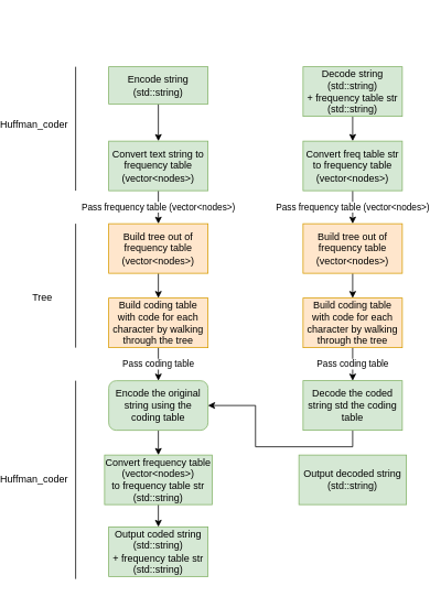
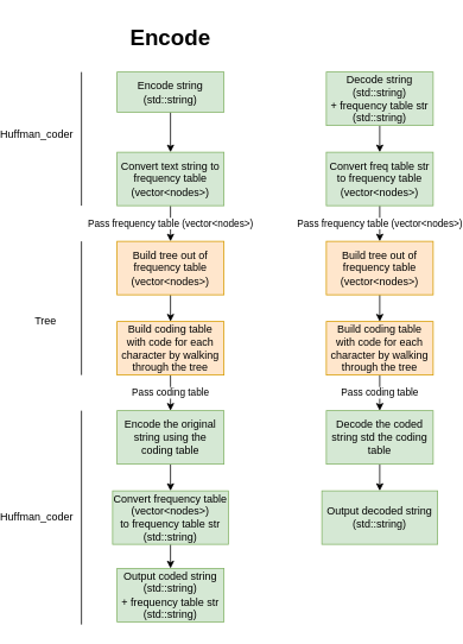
  <mxCell id="0" />
  <mxCell id="1" parent="0" />
  <mxCell id="2" style="edgeStyle=orthogonalEdgeStyle;rounded=0;orthogonalLoop=1;jettySize=auto;html=1;exitX=0.5;exitY=1;exitDx=0;exitDy=0;entryX=0.5;entryY=0;entryDx=0;entryDy=0;" parent="1" source="3" target="5" edge="1"><mxGeometry relative="1" as="geometry" /></mxCell>
  <mxCell id="3" value="Encode string (std::string)" style="rounded=0;whiteSpace=wrap;html=1;fillColor=#d5e8d4;strokeColor=#82b366;" parent="1" vertex="1"><mxGeometry x="130" y="80" width="120" height="45" as="geometry" /></mxCell>
  <mxCell id="4" value="Pass frequency table (vector&amp;lt;nodes&amp;gt;)" style="edgeStyle=orthogonalEdgeStyle;rounded=0;orthogonalLoop=1;jettySize=auto;html=1;exitX=0.5;exitY=1;exitDx=0;exitDy=0;entryX=0.5;entryY=0;entryDx=0;entryDy=0;" parent="1" source="5" target="7" edge="1"><mxGeometry relative="1" as="geometry" /></mxCell>
  <mxCell id="5" value="Convert text string to frequency table (vector&amp;lt;nodes&amp;gt;)" style="rounded=0;whiteSpace=wrap;html=1;fillColor=#d5e8d4;strokeColor=#82b366;" parent="1" vertex="1"><mxGeometry x="130" y="170" width="120" height="60" as="geometry" /></mxCell>
  <mxCell id="6" style="edgeStyle=orthogonalEdgeStyle;rounded=0;orthogonalLoop=1;jettySize=auto;html=1;exitX=0.5;exitY=1;exitDx=0;exitDy=0;entryX=0.5;entryY=0;entryDx=0;entryDy=0;" parent="1" source="7" target="9" edge="1"><mxGeometry relative="1" as="geometry" /></mxCell>
  <mxCell id="7" value="Build tree out of frequency table (vector&amp;lt;nodes&amp;gt;)" style="rounded=0;whiteSpace=wrap;html=1;fillColor=#ffe6cc;strokeColor=#d79b00;" parent="1" vertex="1"><mxGeometry x="130" y="270" width="120" height="60" as="geometry" /></mxCell>
  <mxCell id="8" value="Pass coding table" style="edgeStyle=orthogonalEdgeStyle;rounded=0;orthogonalLoop=1;jettySize=auto;html=1;exitX=0.5;exitY=1;exitDx=0;exitDy=0;entryX=0.5;entryY=0;entryDx=0;entryDy=0;" parent="1" source="9" target="11" edge="1"><mxGeometry relative="1" as="geometry" /></mxCell>
  <mxCell id="9" value="Build coding table with code for each character by walking through the tree" style="rounded=0;whiteSpace=wrap;html=1;fillColor=#ffe6cc;strokeColor=#d79b00;" parent="1" vertex="1"><mxGeometry x="130" y="360" width="120" height="60" as="geometry" /></mxCell>
  <mxCell id="10" style="edgeStyle=orthogonalEdgeStyle;rounded=0;orthogonalLoop=1;jettySize=auto;html=1;exitX=0.5;exitY=1;exitDx=0;exitDy=0;entryX=0.5;entryY=0;entryDx=0;entryDy=0;" parent="1" source="11" target="32" edge="1"><mxGeometry relative="1" as="geometry" /></mxCell>
- <mxCell id="11" value="Encode the original string using the coding table" style="whiteSpace=wrap;html=1;fillColor=#d5e8d4;strokeColor=#82b366;rounded=1;" parent="1" vertex="1"><mxGeometry x="130" y="460" width="120" height="60" as="geometry" /></mxCell>
+ <mxCell id="11" value="Encode the original string using the coding table" style="rounded=0;whiteSpace=wrap;html=1;fillColor=#d5e8d4;strokeColor=#82b366;" parent="1" vertex="1"><mxGeometry x="130" y="460" width="120" height="60" as="geometry" /></mxCell>
  <mxCell id="12" value="Output coded string (std::string)&lt;br&gt;+ frequency table str (std::string)" style="rounded=0;whiteSpace=wrap;html=1;fillColor=#d5e8d4;strokeColor=#82b366;" parent="1" vertex="1"><mxGeometry x="130" y="637" width="120" height="60" as="geometry" /></mxCell>
  <mxCell id="13" value="Tree" style="text;html=1;strokeColor=none;fillColor=none;align=center;verticalAlign=middle;whiteSpace=wrap;rounded=0;" parent="1" vertex="1"><mxGeometry x="30" y="350" width="40" height="20" as="geometry" /></mxCell>
  <mxCell id="14" value="Huffman_coder" style="text;html=1;strokeColor=none;fillColor=none;align=center;verticalAlign=middle;whiteSpace=wrap;rounded=0;" parent="1" vertex="1"><mxGeometry x="20" y="140" width="40" height="20" as="geometry" /></mxCell>
  <mxCell id="15" value="Huffman_coder" style="text;html=1;strokeColor=none;fillColor=none;align=center;verticalAlign=middle;whiteSpace=wrap;rounded=0;" parent="1" vertex="1"><mxGeometry x="20" y="570" width="40" height="20" as="geometry" /></mxCell>
  <mxCell id="16" value="" style="endArrow=none;html=1;" parent="1" edge="1"><mxGeometry width="50" height="50" relative="1" as="geometry"><mxPoint x="90" y="420" as="sourcePoint" /><mxPoint x="90" y="270" as="targetPoint" /></mxGeometry></mxCell>
  <mxCell id="17" value="" style="endArrow=none;html=1;" parent="1" edge="1"><mxGeometry width="50" height="50" relative="1" as="geometry"><mxPoint x="90" y="230" as="sourcePoint" /><mxPoint x="90" y="80" as="targetPoint" /></mxGeometry></mxCell>
  <mxCell id="18" value="" style="endArrow=none;html=1;" parent="1" edge="1"><mxGeometry width="50" height="50" relative="1" as="geometry"><mxPoint x="90" y="700" as="sourcePoint" /><mxPoint x="90" y="460" as="targetPoint" /></mxGeometry></mxCell>
  <mxCell id="19" style="edgeStyle=orthogonalEdgeStyle;rounded=0;orthogonalLoop=1;jettySize=auto;html=1;exitX=0.5;exitY=1;exitDx=0;exitDy=0;entryX=0.5;entryY=0;entryDx=0;entryDy=0;" parent="1" source="20" target="22" edge="1"><mxGeometry relative="1" as="geometry" /></mxCell>
  <mxCell id="20" value="Decode string&lt;br&gt;(std::string)&lt;br&gt;+ frequency table str (std::string)" style="rounded=0;whiteSpace=wrap;html=1;fillColor=#d5e8d4;strokeColor=#82b366;" parent="1" vertex="1"><mxGeometry x="365" y="80" width="120" height="60" as="geometry" /></mxCell>
  <mxCell id="21" value="Pass frequency table (vector&amp;lt;nodes&amp;gt;)" style="edgeStyle=orthogonalEdgeStyle;rounded=0;orthogonalLoop=1;jettySize=auto;html=1;exitX=0.5;exitY=1;exitDx=0;exitDy=0;entryX=0.5;entryY=0;entryDx=0;entryDy=0;" parent="1" source="22" target="24" edge="1"><mxGeometry relative="1" as="geometry" /></mxCell>
  <mxCell id="22" value="Convert freq table str to frequency table (vector&amp;lt;nodes&amp;gt;)" style="rounded=0;whiteSpace=wrap;html=1;fillColor=#d5e8d4;strokeColor=#82b366;" parent="1" vertex="1"><mxGeometry x="365" y="170" width="120" height="60" as="geometry" /></mxCell>
  <mxCell id="23" style="edgeStyle=orthogonalEdgeStyle;rounded=0;orthogonalLoop=1;jettySize=auto;html=1;exitX=0.5;exitY=1;exitDx=0;exitDy=0;entryX=0.5;entryY=0;entryDx=0;entryDy=0;" parent="1" source="24" target="26" edge="1"><mxGeometry relative="1" as="geometry" /></mxCell>
  <mxCell id="24" value="Build tree out of frequency table (vector&amp;lt;nodes&amp;gt;)" style="rounded=0;whiteSpace=wrap;html=1;fillColor=#ffe6cc;strokeColor=#d79b00;" parent="1" vertex="1"><mxGeometry x="365" y="270" width="120" height="60" as="geometry" /></mxCell>
  <mxCell id="25" value="Pass coding table" style="edgeStyle=orthogonalEdgeStyle;rounded=0;orthogonalLoop=1;jettySize=auto;html=1;exitX=0.5;exitY=1;exitDx=0;exitDy=0;entryX=0.5;entryY=0;entryDx=0;entryDy=0;" parent="1" source="26" target="28" edge="1"><mxGeometry relative="1" as="geometry" /></mxCell>
  <mxCell id="26" value="Build coding table with code for each character by walking through the tree" style="rounded=0;whiteSpace=wrap;html=1;fillColor=#ffe6cc;strokeColor=#d79b00;" parent="1" vertex="1"><mxGeometry x="365" y="360" width="120" height="60" as="geometry" /></mxCell>
- <mxCell id="27" style="edgeStyle=orthogonalEdgeStyle;rounded=0;orthogonalLoop=1;jettySize=auto;html=1;exitX=0.5;exitY=1;exitDx=0;exitDy=0;" parent="1" source="28" target="11" edge="1"><mxGeometry relative="1" as="geometry" /></mxCell>
+ <mxCell id="27" style="edgeStyle=orthogonalEdgeStyle;rounded=0;orthogonalLoop=1;jettySize=auto;html=1;exitX=0.5;exitY=1;exitDx=0;exitDy=0;entryX=0.5;entryY=0;entryDx=0;entryDy=0;" parent="1" source="28" target="29" edge="1"><mxGeometry relative="1" as="geometry" /></mxCell>
  <mxCell id="28" value="Decode the coded string std the coding table" style="rounded=0;whiteSpace=wrap;html=1;fillColor=#d5e8d4;strokeColor=#82b366;" parent="1" vertex="1"><mxGeometry x="365" y="460" width="120" height="60" as="geometry" /></mxCell>
  <mxCell id="29" value="Output decoded string (std::string)" style="rounded=0;whiteSpace=wrap;html=1;fillColor=#d5e8d4;strokeColor=#82b366;" parent="1" vertex="1"><mxGeometry x="360" y="550" width="130" height="60" as="geometry" /></mxCell>
+ <mxCell id="30" value="&lt;font style=&quot;font-size: 25px&quot;&gt;&lt;b&gt;Encode&lt;/b&gt;&lt;/font&gt;" style="text;html=1;strokeColor=none;fillColor=none;align=center;verticalAlign=middle;whiteSpace=wrap;rounded=0;" parent="1" vertex="1"><mxGeometry x="105" y="20" width="170" height="40" as="geometry" /></mxCell>
  <mxCell id="31" style="edgeStyle=orthogonalEdgeStyle;rounded=0;orthogonalLoop=1;jettySize=auto;html=1;exitX=0.5;exitY=1;exitDx=0;exitDy=0;entryX=0.5;entryY=0;entryDx=0;entryDy=0;" parent="1" source="32" target="12" edge="1"><mxGeometry relative="1" as="geometry" /></mxCell>
  <mxCell id="32" value="Convert frequency table &lt;br&gt;(vector&amp;lt;nodes&amp;gt;) &lt;br&gt;to frequency table str&lt;br&gt;(std::string)" style="rounded=0;whiteSpace=wrap;html=1;fillColor=#d5e8d4;strokeColor=#82b366;" parent="1" vertex="1"><mxGeometry x="125" y="550" width="130" height="60" as="geometry" /></mxCell>
